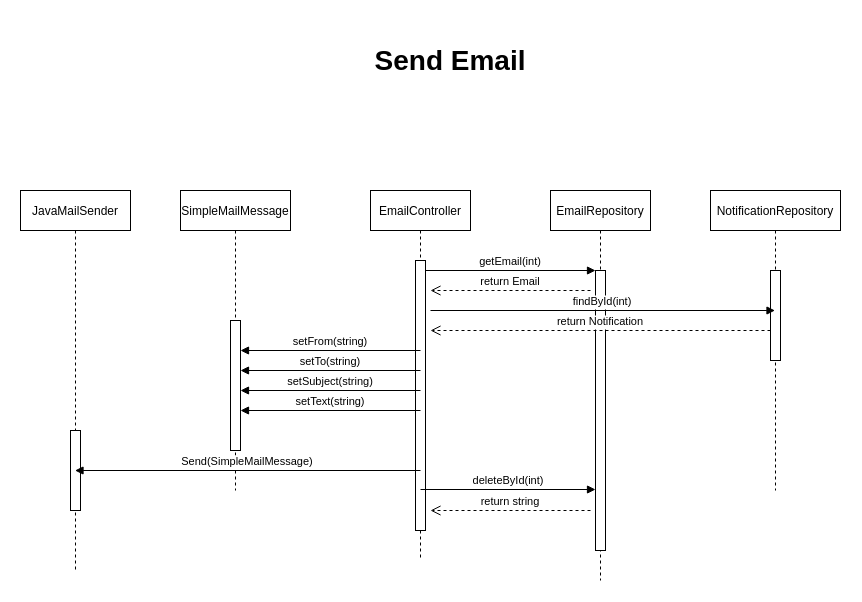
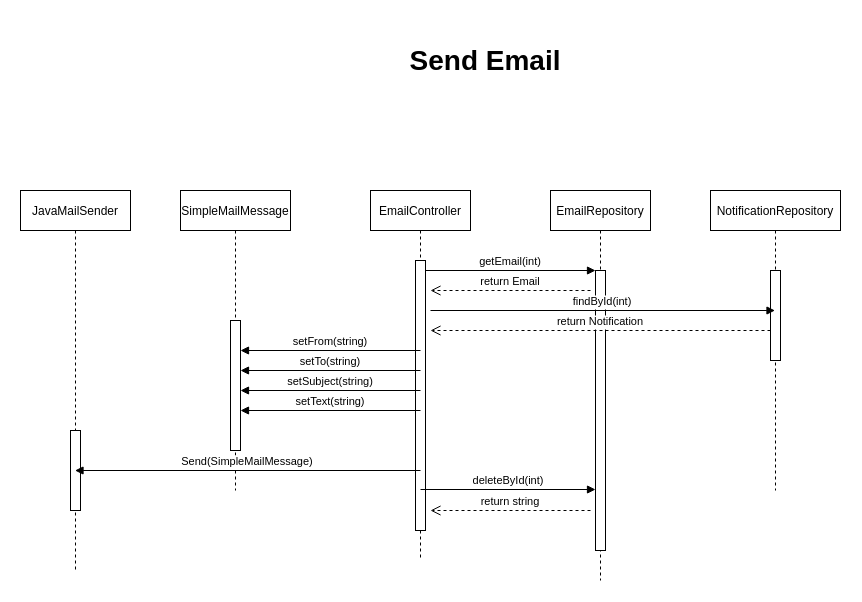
  <mxCell id="0" />
  <mxCell id="1" parent="0" />
  <mxCell id="2" value="EmailController" style="shape=umlLifeline;perimeter=lifelinePerimeter;container=1;collapsible=0;recursiveResize=0;rounded=0;shadow=0;strokeWidth=1;" parent="1" vertex="1"><mxGeometry x="370" y="190" width="100" height="370" as="geometry" /></mxCell>
  <mxCell id="3" value="" style="points=[];perimeter=orthogonalPerimeter;rounded=0;shadow=0;strokeWidth=1;" parent="2" vertex="1"><mxGeometry x="45" y="70" width="10" height="270" as="geometry" /></mxCell>
  <mxCell id="4" value="EmailRepository" style="shape=umlLifeline;perimeter=lifelinePerimeter;container=1;collapsible=0;recursiveResize=0;rounded=0;shadow=0;strokeWidth=1;" parent="1" vertex="1"><mxGeometry x="550" y="190" width="100" height="390" as="geometry" /></mxCell>
  <mxCell id="5" value="" style="points=[];perimeter=orthogonalPerimeter;rounded=0;shadow=0;strokeWidth=1;" parent="4" vertex="1"><mxGeometry x="45" y="80" width="10" height="280" as="geometry" /></mxCell>
  <mxCell id="6" value="getEmail(int)" style="verticalAlign=bottom;endArrow=block;entryX=0;entryY=0;shadow=0;strokeWidth=1;" parent="1" source="3" target="5" edge="1"><mxGeometry relative="1" as="geometry"><mxPoint x="525" y="270" as="sourcePoint" /></mxGeometry></mxCell>
  <mxCell id="7" value="NotificationRepository" style="shape=umlLifeline;perimeter=lifelinePerimeter;container=1;collapsible=0;recursiveResize=0;rounded=0;shadow=0;strokeWidth=1;" vertex="1" parent="1"><mxGeometry x="710" y="190" width="130" height="300" as="geometry" /></mxCell>
  <mxCell id="8" value="" style="points=[];perimeter=orthogonalPerimeter;rounded=0;shadow=0;strokeWidth=1;" vertex="1" parent="7"><mxGeometry x="60" y="80" width="10" height="90" as="geometry" /></mxCell>
  <mxCell id="9" value="return Email" style="verticalAlign=bottom;endArrow=open;dashed=1;endSize=8;exitX=0;exitY=0.95;shadow=0;strokeWidth=1;" edge="1" parent="1"><mxGeometry relative="1" as="geometry"><mxPoint x="430" y="290" as="targetPoint" /><mxPoint x="590" y="290" as="sourcePoint" /></mxGeometry></mxCell>
  <mxCell id="10" value="findById(int)" style="verticalAlign=bottom;endArrow=block;shadow=0;strokeWidth=1;" edge="1" parent="1" target="7"><mxGeometry relative="1" as="geometry"><mxPoint x="430" y="310" as="sourcePoint" /><mxPoint x="590" y="310" as="targetPoint" /></mxGeometry></mxCell>
  <mxCell id="11" value="return Notification" style="verticalAlign=bottom;endArrow=open;dashed=1;endSize=8;exitX=0;exitY=0.95;shadow=0;strokeWidth=1;" edge="1" parent="1"><mxGeometry relative="1" as="geometry"><mxPoint x="430" y="330" as="targetPoint" /><mxPoint x="770" y="330" as="sourcePoint" /></mxGeometry></mxCell>
  <mxCell id="12" value="SimpleMailMessage" style="shape=umlLifeline;perimeter=lifelinePerimeter;container=1;collapsible=0;recursiveResize=0;rounded=0;shadow=0;strokeWidth=1;" vertex="1" parent="1"><mxGeometry x="180" y="190" width="110" height="300" as="geometry" /></mxCell>
  <mxCell id="13" value="" style="points=[];perimeter=orthogonalPerimeter;rounded=0;shadow=0;strokeWidth=1;" vertex="1" parent="12"><mxGeometry x="50" y="130" width="10" height="130" as="geometry" /></mxCell>
  <mxCell id="14" value="setFrom(string)" style="verticalAlign=bottom;endArrow=block;shadow=0;strokeWidth=1;" edge="1" parent="1" target="13"><mxGeometry relative="1" as="geometry"><mxPoint x="420" y="350" as="sourcePoint" /><mxPoint y="350" as="targetPoint" x="250" /></mxGeometry></mxCell>
  <mxCell id="15" value="setTo(string)" style="verticalAlign=bottom;endArrow=block;shadow=0;strokeWidth=1;" edge="1" parent="1"><mxGeometry relative="1" as="geometry"><mxPoint x="420" y="370" as="sourcePoint" /><mxPoint x="240" y="370" as="targetPoint" /></mxGeometry></mxCell>
  <mxCell id="16" value="setSubject(string)" style="verticalAlign=bottom;endArrow=block;shadow=0;strokeWidth=1;" edge="1" parent="1"><mxGeometry relative="1" as="geometry"><mxPoint x="420" y="390" as="sourcePoint" /><mxPoint x="240" y="390" as="targetPoint" /></mxGeometry></mxCell>
  <mxCell id="17" value="setText(string)" style="verticalAlign=bottom;endArrow=block;shadow=0;strokeWidth=1;" edge="1" parent="1"><mxGeometry relative="1" as="geometry"><mxPoint x="420" y="410" as="sourcePoint" /><mxPoint x="240" y="410" as="targetPoint" /></mxGeometry></mxCell>
  <mxCell id="18" value="JavaMailSender" style="shape=umlLifeline;perimeter=lifelinePerimeter;container=1;collapsible=0;recursiveResize=0;rounded=0;shadow=0;strokeWidth=1;" vertex="1" parent="1"><mxGeometry x="20" y="190" width="110" height="380" as="geometry" /></mxCell>
  <mxCell id="19" value="" style="points=[];perimeter=orthogonalPerimeter;rounded=0;shadow=0;strokeWidth=1;" vertex="1" parent="18"><mxGeometry x="50" y="240" width="10" height="80" as="geometry" /></mxCell>
  <mxCell id="20" value="Send(SimpleMailMessage)" style="verticalAlign=bottom;endArrow=block;shadow=0;strokeWidth=1;" edge="1" parent="1" target="18"><mxGeometry relative="1" as="geometry"><mxPoint x="420" y="470" as="sourcePoint" /><mxPoint x="240" y="470" as="targetPoint" /></mxGeometry></mxCell>
  <mxCell id="21" value="deleteById(int)" style="verticalAlign=bottom;endArrow=block;shadow=0;strokeWidth=1;" edge="1" parent="1" target="5"><mxGeometry relative="1" as="geometry"><mxPoint x="420" y="489" as="sourcePoint" /><mxPoint x="590" y="489" as="targetPoint" /></mxGeometry></mxCell>
  <mxCell id="22" value="return string" style="verticalAlign=bottom;endArrow=open;dashed=1;endSize=8;exitX=0;exitY=0.95;shadow=0;strokeWidth=1;" edge="1" parent="1"><mxGeometry relative="1" as="geometry"><mxPoint x="430" y="510" as="targetPoint" /><mxPoint x="590" y="510" as="sourcePoint" /></mxGeometry></mxCell>
- <mxCell id="23" value="&lt;font style=&quot;font-size: 28px&quot;&gt;&lt;b&gt;Send Email&lt;/b&gt;&lt;/font&gt;" style="text;html=1;strokeColor=none;fillColor=none;align=center;verticalAlign=middle;whiteSpace=wrap;rounded=0;" vertex="1" parent="1"><mxGeometry x="360" y="20" width="180" height="80" as="geometry" /></mxCell>
+ <mxCell id="23" value="&lt;font style=&quot;font-size: 28px&quot;&gt;&lt;b&gt;Send Email&lt;/b&gt;&lt;/font&gt;" style="text;html=1;strokeColor=none;fillColor=none;align=center;verticalAlign=middle;whiteSpace=wrap;rounded=0;" vertex="1" parent="1"><mxGeometry x="395" y="20" width="180" height="80" as="geometry" /></mxCell>
